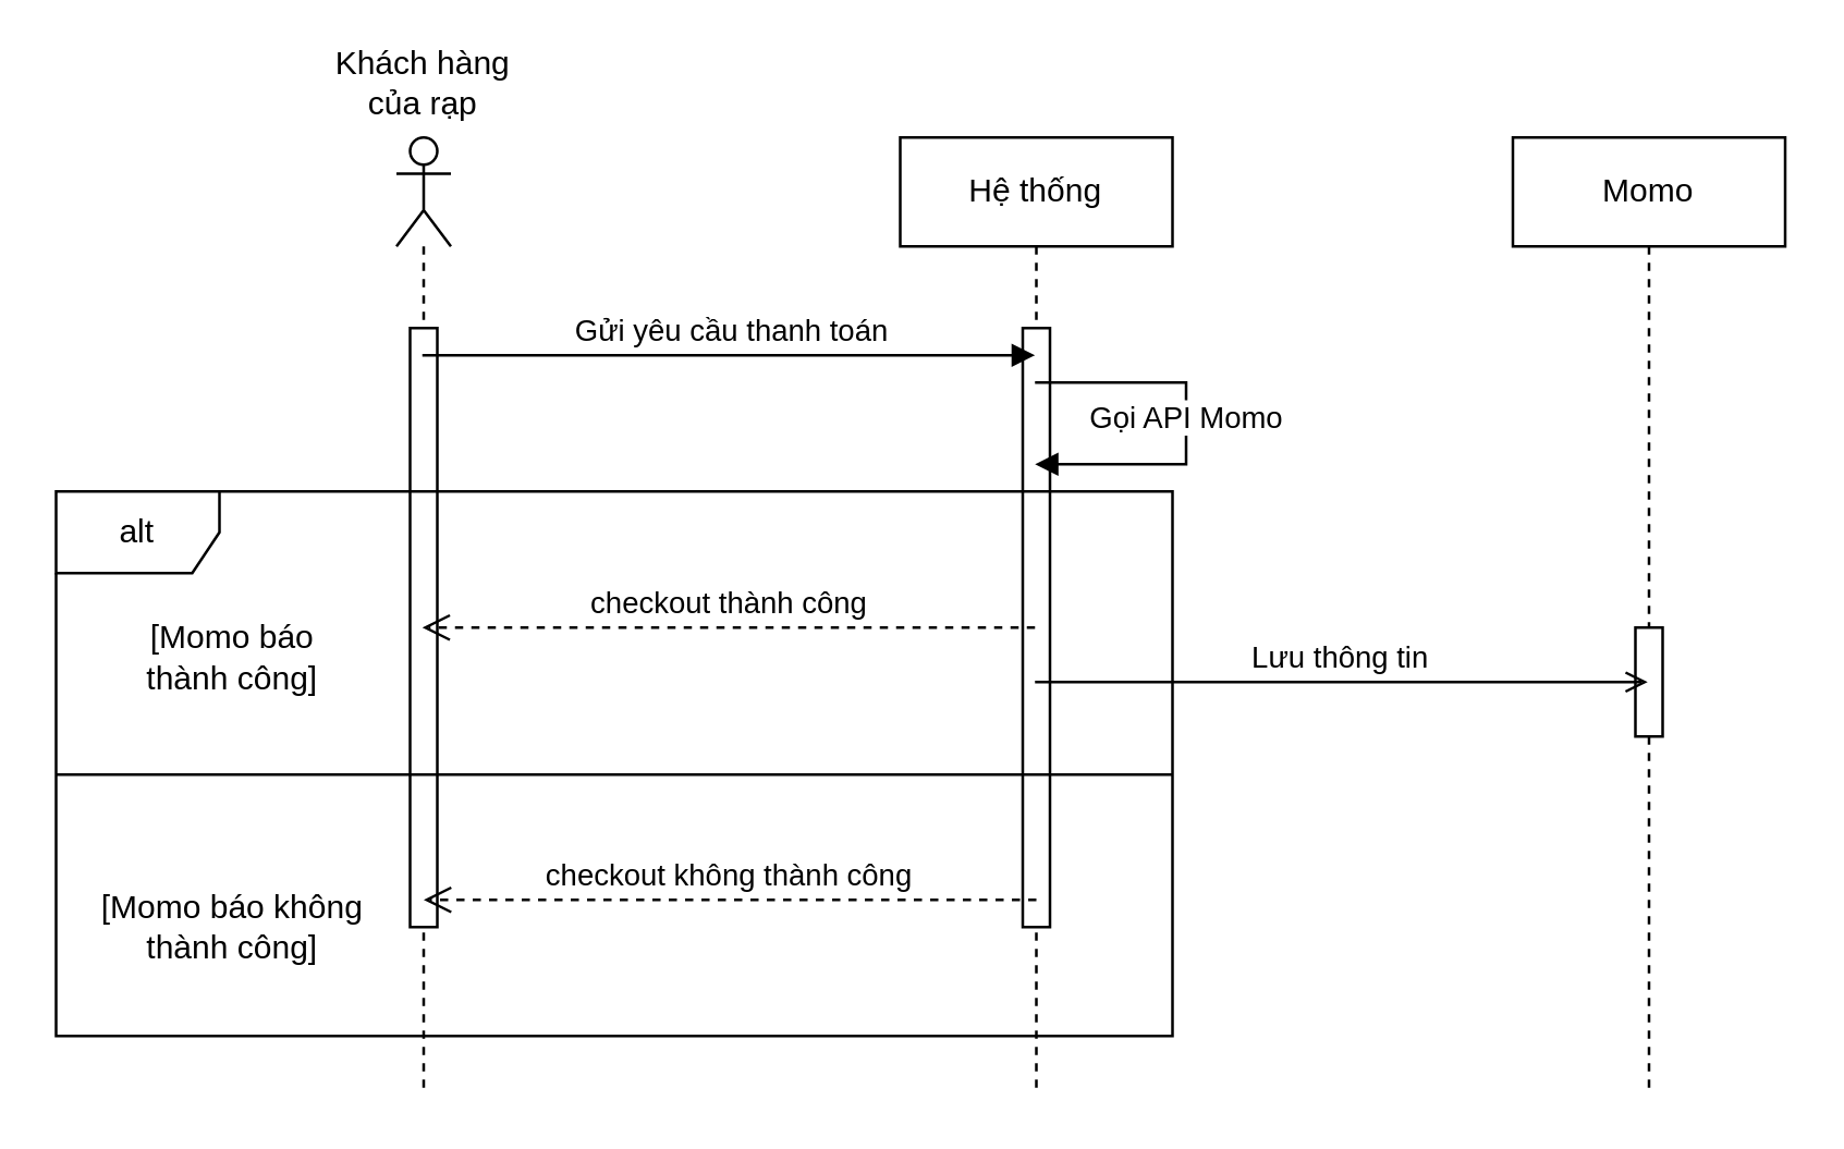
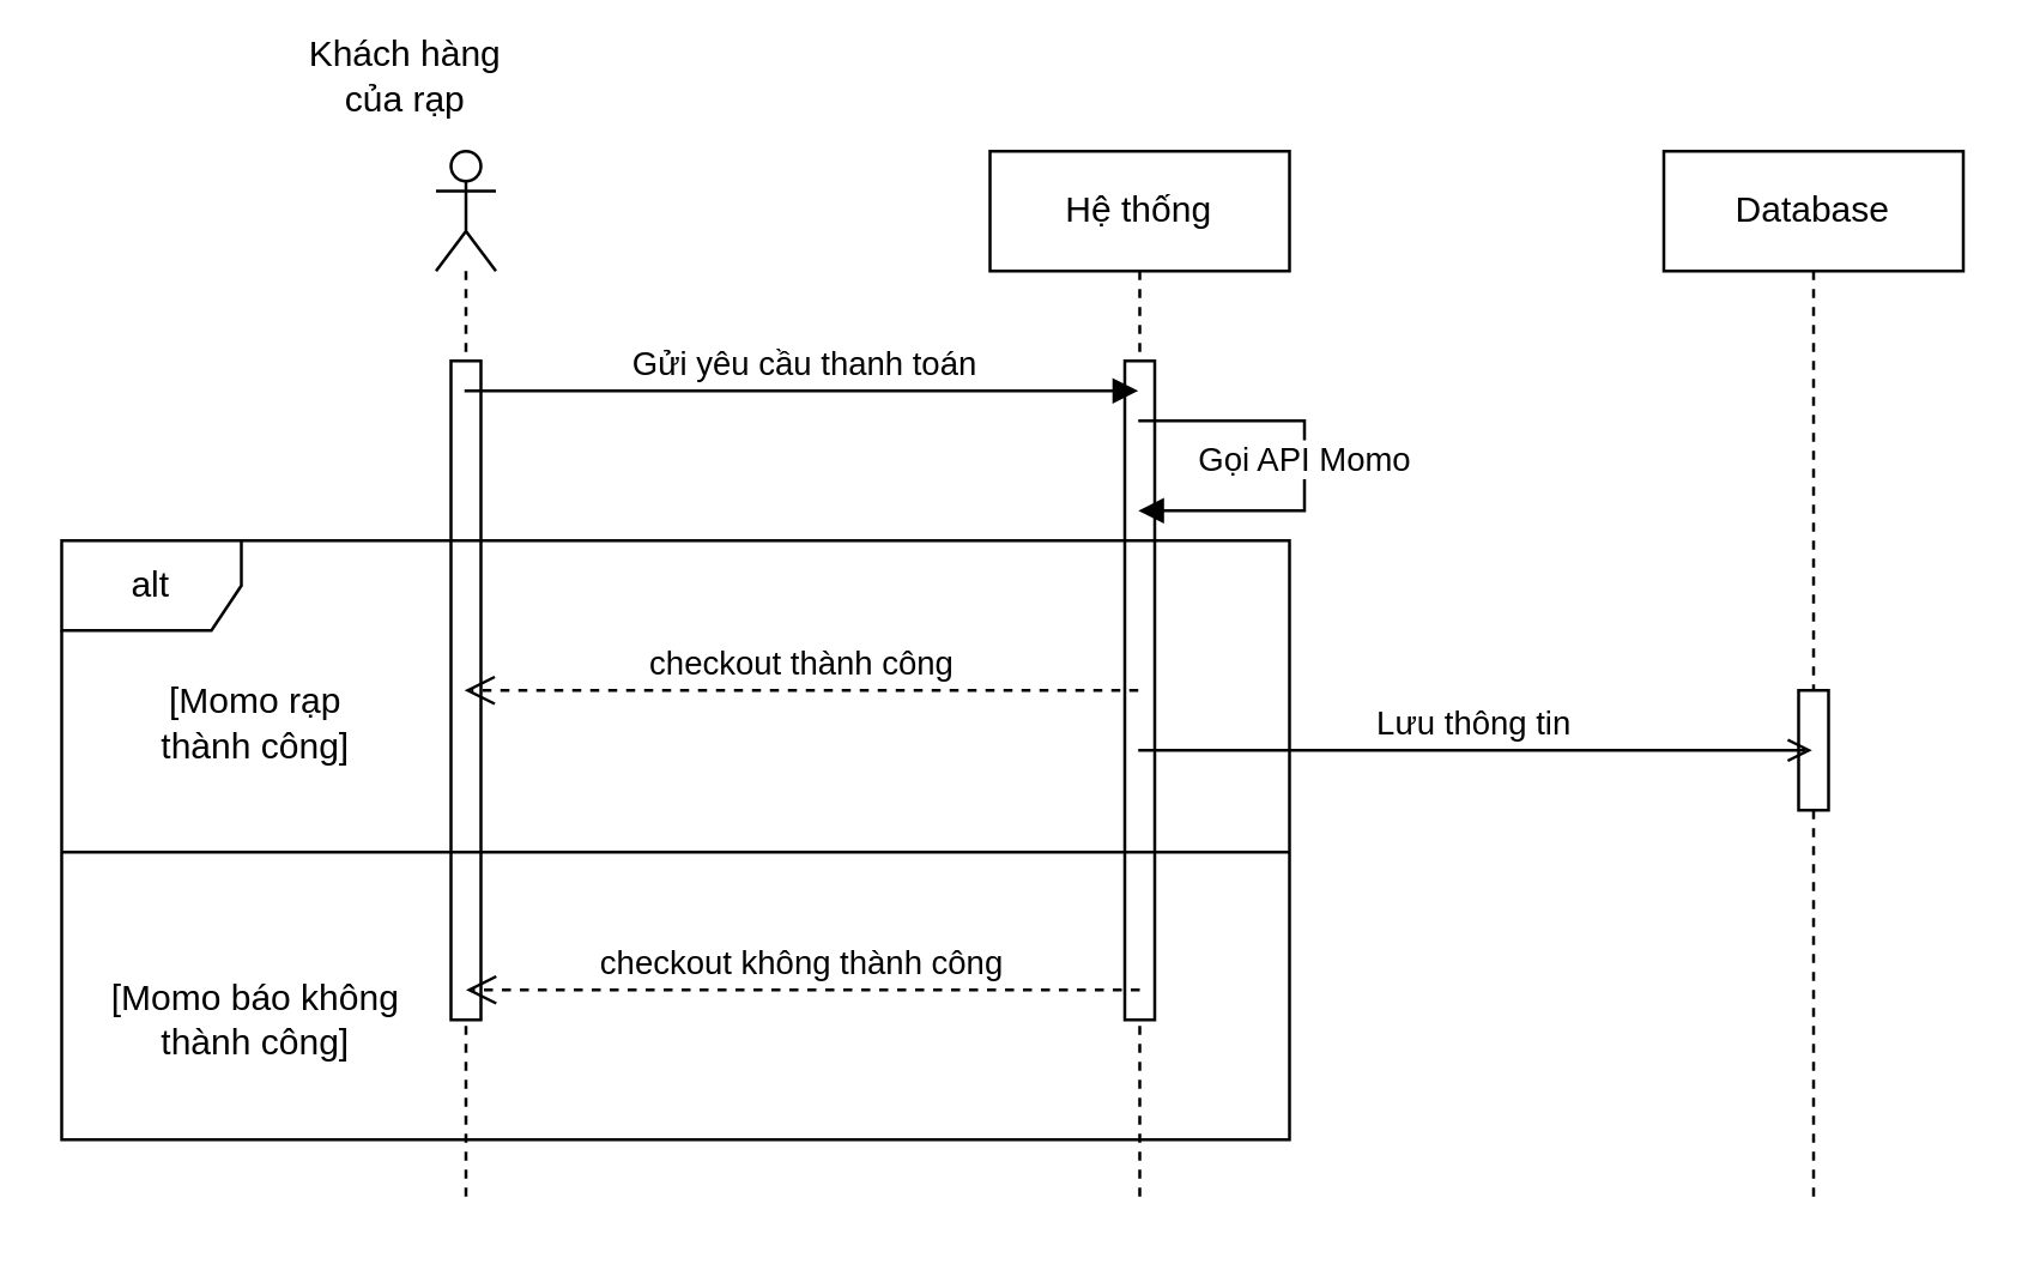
  <mxCell id="0" />
  <mxCell id="1" parent="0" />
  <mxCell id="2" value="Hệ thống" style="shape=umlLifeline;perimeter=lifelinePerimeter;whiteSpace=wrap;html=1;container=1;collapsible=0;recursiveResize=0;outlineConnect=0;" parent="1" vertex="1"><mxGeometry x="330" y="50" width="100" height="350" as="geometry" /></mxCell>
  <mxCell id="3" value="" style="html=1;points=[];perimeter=orthogonalPerimeter;" parent="1" vertex="1"><mxGeometry x="375" y="120" width="10" height="220" as="geometry" /></mxCell>
  <mxCell id="4" value="" style="shape=umlLifeline;participant=umlActor;perimeter=lifelinePerimeter;whiteSpace=wrap;html=1;container=1;collapsible=0;recursiveResize=0;verticalAlign=top;spacingTop=36;outlineConnect=0;" parent="1" vertex="1"><mxGeometry x="145" y="50" width="20" height="350" as="geometry" /></mxCell>
  <mxCell id="5" value="" style="html=1;points=[];perimeter=orthogonalPerimeter;" parent="4" vertex="1"><mxGeometry x="5" y="70" width="10" height="220" as="geometry" /></mxCell>
- <mxCell id="6" value="Momo" style="shape=umlLifeline;perimeter=lifelinePerimeter;whiteSpace=wrap;html=1;container=1;collapsible=0;recursiveResize=0;outlineConnect=0;" parent="1" vertex="1"><mxGeometry x="555" y="50" width="100" height="350" as="geometry" /></mxCell>
+ <mxCell id="6" value="Database" style="shape=umlLifeline;perimeter=lifelinePerimeter;whiteSpace=wrap;html=1;container=1;collapsible=0;recursiveResize=0;outlineConnect=0;" parent="1" vertex="1"><mxGeometry x="555" y="50" width="100" height="350" as="geometry" /></mxCell>
  <mxCell id="7" value="" style="html=1;points=[];perimeter=orthogonalPerimeter;" parent="6" vertex="1"><mxGeometry x="45" y="180" width="10" height="40" as="geometry" /></mxCell>
- <mxCell id="8" value="Khách hàng của rạp" style="text;html=1;strokeColor=none;fillColor=none;align=center;verticalAlign=middle;whiteSpace=wrap;rounded=0;" parent="1" vertex="1"><mxGeometry x="115" y="20" width="80" height="20" as="geometry" /></mxCell>
+ <mxCell id="8" value="Khách hàng của rạp" style="text;html=1;strokeColor=none;fillColor=none;align=center;verticalAlign=middle;whiteSpace=wrap;rounded=0;" parent="1" vertex="1"><mxGeometry x="95" y="15" width="80" height="20" as="geometry" /></mxCell>
  <mxCell id="9" value="Gửi yêu cầu thanh toán" style="html=1;verticalAlign=bottom;endArrow=block;" parent="1" edge="1"><mxGeometry width="80" relative="1" as="geometry"><mxPoint x="154.5" y="130" as="sourcePoint" /><mxPoint x="379.5" y="130" as="targetPoint" /></mxGeometry></mxCell>
  <mxCell id="10" value="Gọi API Momo" style="html=1;verticalAlign=bottom;endArrow=block;rounded=0;" parent="1" target="2" edge="1"><mxGeometry x="0.071" width="80" relative="1" as="geometry"><mxPoint x="379.5" y="140" as="sourcePoint" /><mxPoint x="379.5" y="160" as="targetPoint" /><Array as="points"><mxPoint x="435" y="140" /><mxPoint x="435" y="170" /></Array><mxPoint y="1" as="offset" /></mxGeometry></mxCell>
  <mxCell id="11" value="alt" style="shape=umlFrame;whiteSpace=wrap;html=1;" parent="1" vertex="1"><mxGeometry x="20" y="180" width="410" height="200" as="geometry" /></mxCell>
  <mxCell id="12" value="" style="line;strokeWidth=1;fillColor=none;align=left;verticalAlign=middle;spacingTop=-1;spacingLeft=3;spacingRight=3;rotatable=0;labelPosition=right;points=[];portConstraint=eastwest;" parent="1" vertex="1"><mxGeometry x="20" y="280" width="410" height="8" as="geometry" /></mxCell>
  <mxCell id="13" value="checkout thành công" style="html=1;verticalAlign=bottom;endArrow=open;dashed=1;endSize=8;" parent="1" edge="1"><mxGeometry relative="1" as="geometry"><mxPoint x="379.5" y="230" as="sourcePoint" /><mxPoint x="154.5" y="230" as="targetPoint" /></mxGeometry></mxCell>
  <mxCell id="14" value="Lưu thông tin&amp;nbsp;" style="html=1;verticalAlign=bottom;endArrow=open;endFill=0;" parent="1" edge="1"><mxGeometry width="80" relative="1" as="geometry"><mxPoint x="379.5" y="250" as="sourcePoint" /><mxPoint x="604.5" y="250" as="targetPoint" /></mxGeometry></mxCell>
  <mxCell id="15" value="checkout không thành công" style="html=1;verticalAlign=bottom;endArrow=open;dashed=1;endSize=8;" parent="1" edge="1"><mxGeometry relative="1" as="geometry"><mxPoint x="380" y="330" as="sourcePoint" /><mxPoint x="155" y="330" as="targetPoint" /></mxGeometry></mxCell>
- <mxCell id="16" value="[Momo báo thành công]" style="text;html=1;strokeColor=none;fillColor=none;align=center;verticalAlign=middle;whiteSpace=wrap;rounded=0;" parent="1" vertex="1"><mxGeometry x="45" y="231" width="80" height="20" as="geometry" /></mxCell>
+ <mxCell id="16" value="[Momo rạp thành công]" style="text;html=1;strokeColor=none;fillColor=none;align=center;verticalAlign=middle;whiteSpace=wrap;rounded=0;" parent="1" vertex="1"><mxGeometry x="45" y="231" width="80" height="20" as="geometry" /></mxCell>
  <mxCell id="17" value="[Momo báo không thành công]" style="text;html=1;strokeColor=none;fillColor=none;align=center;verticalAlign=middle;whiteSpace=wrap;rounded=0;" parent="1" vertex="1"><mxGeometry x="35" y="330" width="100" height="20" as="geometry" /></mxCell>
